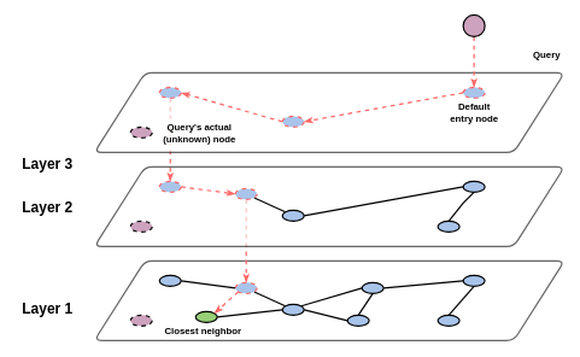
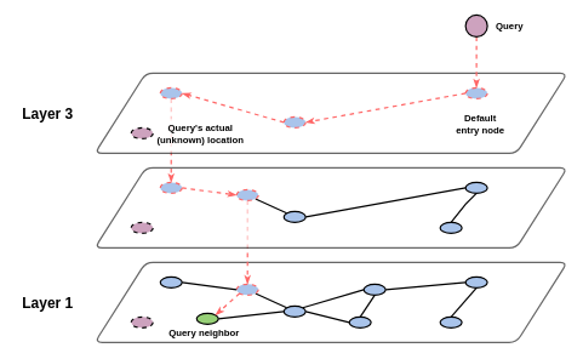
  <mxCell id="0" />
  <mxCell id="1" parent="0" />
  <mxCell id="2" value="" style="shape=parallelogram;perimeter=parallelogramPerimeter;whiteSpace=wrap;html=1;fixedSize=1;strokeColor=#000000;fillColor=#FFFFFF;strokeWidth=2;size=70;rounded=1;opacity=60;" parent="1" vertex="1"><mxGeometry x="130" y="360" width="650" height="110" as="geometry" /></mxCell>
  <mxCell id="3" style="edgeStyle=none;shape=connector;rounded=0;orthogonalLoop=1;jettySize=auto;html=1;exitX=0.5;exitY=1;exitDx=0;exitDy=0;entryX=0.5;entryY=0;entryDx=0;entryDy=0;dashed=1;strokeColor=#FF6666;strokeWidth=2;align=center;verticalAlign=middle;fontFamily=Helvetica;fontSize=11;fontColor=default;labelBackgroundColor=default;endArrow=classicThin;endFill=1;" parent="1" source="13" target="24" edge="1"><mxGeometry relative="1" as="geometry" /></mxCell>
  <mxCell id="4" value="" style="shape=parallelogram;perimeter=parallelogramPerimeter;whiteSpace=wrap;html=1;fixedSize=1;strokeColor=#000000;fillColor=#FFFFFF;strokeWidth=2;size=70;rounded=1;opacity=60;" parent="1" vertex="1"><mxGeometry x="130" y="230" width="650" height="110" as="geometry" /></mxCell>
  <mxCell id="5" style="edgeStyle=none;shape=connector;rounded=0;orthogonalLoop=1;jettySize=auto;html=1;exitX=0.5;exitY=1;exitDx=0;exitDy=0;entryX=0.5;entryY=0;entryDx=0;entryDy=0;strokeColor=#FF6666;strokeWidth=2;align=center;verticalAlign=middle;fontFamily=Helvetica;fontSize=11;fontColor=default;labelBackgroundColor=default;endArrow=classicThin;endFill=1;dashed=1;" parent="1" source="11" target="19" edge="1"><mxGeometry relative="1" as="geometry" /></mxCell>
  <mxCell id="6" value="" style="shape=parallelogram;perimeter=parallelogramPerimeter;whiteSpace=wrap;html=1;fixedSize=1;strokeColor=#000000;fillColor=light-dark(#ffffff, #121212);strokeWidth=2;size=70;rounded=1;opacity=60;" parent="1" vertex="1"><mxGeometry x="130" y="100" width="650" height="110" as="geometry" /></mxCell>
  <mxCell id="7" style="edgeStyle=none;shape=connector;rounded=0;orthogonalLoop=1;jettySize=auto;html=1;exitX=0;exitY=0.5;exitDx=0;exitDy=0;entryX=1;entryY=0.5;entryDx=0;entryDy=0;dashed=1;strokeColor=#FF6666;strokeWidth=2;align=center;verticalAlign=middle;fontFamily=Helvetica;fontSize=11;fontColor=default;labelBackgroundColor=default;endArrow=classicThin;endFill=1;" edge="1" parent="1" source="8" target="11"><mxGeometry relative="1" as="geometry" /></mxCell>
  <mxCell id="8" value="" style="ellipse;whiteSpace=wrap;html=1;strokeWidth=2;fillColor=#A9C4EB;strokeColor=#FF6666;dashed=1;" parent="1" vertex="1"><mxGeometry x="390" y="160" width="30" height="15" as="geometry" /></mxCell>
  <mxCell id="9" style="edgeStyle=none;shape=connector;rounded=0;orthogonalLoop=1;jettySize=auto;html=1;exitX=0;exitY=0.5;exitDx=0;exitDy=0;entryX=1;entryY=0.5;entryDx=0;entryDy=0;dashed=1;strokeColor=#FF6666;strokeWidth=2;align=center;verticalAlign=middle;fontFamily=Helvetica;fontSize=11;fontColor=default;labelBackgroundColor=default;endArrow=classicThin;endFill=1;" edge="1" parent="1" source="10" target="8"><mxGeometry relative="1" as="geometry" /></mxCell>
  <mxCell id="10" value="" style="ellipse;whiteSpace=wrap;html=1;strokeWidth=2;fillColor=#A9C4EB;dashed=1;strokeColor=#FF6666;" parent="1" vertex="1"><mxGeometry x="640" y="120" width="30" height="15" as="geometry" /></mxCell>
  <mxCell id="11" value="" style="ellipse;whiteSpace=wrap;html=1;strokeWidth=2;fillColor=#A9C4EB;dashed=1;strokeColor=#FF6666;" parent="1" vertex="1"><mxGeometry x="220" y="120" width="30" height="15" as="geometry" /></mxCell>
  <mxCell id="12" style="rounded=0;orthogonalLoop=1;jettySize=auto;html=1;exitX=0;exitY=0;exitDx=0;exitDy=0;entryX=1;entryY=1;entryDx=0;entryDy=0;endArrow=none;endFill=0;strokeWidth=2;" parent="1" source="15" target="13" edge="1"><mxGeometry relative="1" as="geometry" /></mxCell>
  <mxCell id="13" value="" style="ellipse;whiteSpace=wrap;html=1;strokeWidth=2;fillColor=#A9C4EB;strokeColor=#FF6666;dashed=1;" parent="1" vertex="1"><mxGeometry x="325" y="260" width="30" height="15" as="geometry" /></mxCell>
  <mxCell id="14" style="edgeStyle=none;shape=connector;rounded=0;orthogonalLoop=1;jettySize=auto;html=1;exitX=1;exitY=0.5;exitDx=0;exitDy=0;entryX=0;entryY=0.5;entryDx=0;entryDy=0;strokeColor=default;strokeWidth=2;align=center;verticalAlign=middle;fontFamily=Helvetica;fontSize=11;fontColor=default;labelBackgroundColor=default;endArrow=none;endFill=0;" parent="1" source="15" target="17" edge="1"><mxGeometry relative="1" as="geometry" /></mxCell>
  <mxCell id="15" value="" style="ellipse;whiteSpace=wrap;html=1;strokeWidth=2;fillColor=#A9C4EB;" parent="1" vertex="1"><mxGeometry x="390" y="290" width="30" height="15" as="geometry" /></mxCell>
  <mxCell id="16" style="edgeStyle=none;shape=connector;rounded=0;orthogonalLoop=1;jettySize=auto;html=1;exitX=0.5;exitY=1;exitDx=0;exitDy=0;entryX=0.5;entryY=0;entryDx=0;entryDy=0;strokeColor=default;strokeWidth=2;align=center;verticalAlign=middle;fontFamily=Helvetica;fontSize=11;fontColor=default;labelBackgroundColor=default;endArrow=none;endFill=0;" parent="1" source="17" target="18" edge="1"><mxGeometry relative="1" as="geometry"><Array as="points"><mxPoint x="640" y="280" /></Array></mxGeometry></mxCell>
  <mxCell id="17" value="" style="ellipse;whiteSpace=wrap;html=1;strokeWidth=2;fillColor=#A9C4EB;" parent="1" vertex="1"><mxGeometry x="640" y="250" width="30" height="15" as="geometry" /></mxCell>
  <mxCell id="18" value="" style="ellipse;whiteSpace=wrap;html=1;strokeWidth=2;fillColor=#A9C4EB;" parent="1" vertex="1"><mxGeometry x="605" y="305" width="30" height="15" as="geometry" /></mxCell>
  <mxCell id="19" value="" style="ellipse;whiteSpace=wrap;html=1;strokeWidth=2;fillColor=#A9C4EB;dashed=1;strokeColor=#FF6666;" parent="1" vertex="1"><mxGeometry x="220" y="250" width="30" height="15" as="geometry" /></mxCell>
  <mxCell id="20" style="rounded=0;orthogonalLoop=1;jettySize=auto;html=1;exitX=0;exitY=0;exitDx=0;exitDy=0;entryX=1;entryY=1;entryDx=0;entryDy=0;endArrow=none;endFill=0;strokeWidth=2;" parent="1" source="27" target="24" edge="1"><mxGeometry relative="1" as="geometry" /></mxCell>
  <mxCell id="21" style="edgeStyle=none;shape=connector;rounded=0;orthogonalLoop=1;jettySize=auto;html=1;exitX=1;exitY=0.5;exitDx=0;exitDy=0;entryX=0;entryY=0.5;entryDx=0;entryDy=0;strokeColor=default;strokeWidth=2;align=center;verticalAlign=middle;fontFamily=Helvetica;fontSize=11;fontColor=default;labelBackgroundColor=default;endArrow=none;endFill=0;" parent="1" source="22" target="27" edge="1"><mxGeometry relative="1" as="geometry" /></mxCell>
  <mxCell id="22" value="" style="ellipse;whiteSpace=wrap;html=1;strokeWidth=2;fillColor=#97D077;" parent="1" vertex="1"><mxGeometry x="270" y="430" width="30" height="15" as="geometry" /></mxCell>
  <mxCell id="23" style="edgeStyle=none;shape=connector;rounded=0;orthogonalLoop=1;jettySize=auto;html=1;exitX=0;exitY=1;exitDx=0;exitDy=0;entryX=1;entryY=0;entryDx=0;entryDy=0;dashed=1;strokeColor=#FF6666;strokeWidth=2;align=center;verticalAlign=middle;fontFamily=Helvetica;fontSize=11;fontColor=default;labelBackgroundColor=default;endArrow=classicThin;endFill=1;" parent="1" source="24" target="22" edge="1"><mxGeometry relative="1" as="geometry" /></mxCell>
  <mxCell id="24" value="" style="ellipse;whiteSpace=wrap;html=1;strokeWidth=2;fillColor=#A9C4EB;dashed=1;strokeColor=#FF6666;" parent="1" vertex="1"><mxGeometry x="325" y="390" width="30" height="15" as="geometry" /></mxCell>
  <mxCell id="25" style="rounded=0;orthogonalLoop=1;jettySize=auto;html=1;exitX=1;exitY=0;exitDx=0;exitDy=0;entryX=0;entryY=0.5;entryDx=0;entryDy=0;strokeWidth=2;endArrow=none;endFill=0;" parent="1" source="27" target="32" edge="1"><mxGeometry relative="1" as="geometry" /></mxCell>
  <mxCell id="26" style="edgeStyle=none;shape=connector;rounded=0;orthogonalLoop=1;jettySize=auto;html=1;exitX=1;exitY=0.5;exitDx=0;exitDy=0;entryX=0;entryY=0.5;entryDx=0;entryDy=0;strokeColor=default;strokeWidth=2;align=center;verticalAlign=middle;fontFamily=Helvetica;fontSize=11;fontColor=default;labelBackgroundColor=default;endArrow=none;endFill=0;" parent="1" source="27" target="36" edge="1"><mxGeometry relative="1" as="geometry" /></mxCell>
  <mxCell id="27" value="" style="ellipse;whiteSpace=wrap;html=1;strokeWidth=2;fillColor=#A9C4EB;" parent="1" vertex="1"><mxGeometry x="390" y="420" width="30" height="15" as="geometry" /></mxCell>
  <mxCell id="28" style="edgeStyle=none;shape=connector;rounded=0;orthogonalLoop=1;jettySize=auto;html=1;exitX=0.5;exitY=1;exitDx=0;exitDy=0;entryX=0.5;entryY=0;entryDx=0;entryDy=0;strokeColor=default;strokeWidth=2;align=center;verticalAlign=middle;fontFamily=Helvetica;fontSize=11;fontColor=default;labelBackgroundColor=default;endArrow=none;endFill=0;" parent="1" source="29" target="30" edge="1"><mxGeometry relative="1" as="geometry"><Array as="points" /></mxGeometry></mxCell>
  <mxCell id="29" value="" style="ellipse;whiteSpace=wrap;html=1;strokeWidth=2;fillColor=#A9C4EB;" parent="1" vertex="1"><mxGeometry x="640" y="380" width="30" height="15" as="geometry" /></mxCell>
  <mxCell id="30" value="" style="ellipse;whiteSpace=wrap;html=1;strokeWidth=2;fillColor=#A9C4EB;" parent="1" vertex="1"><mxGeometry x="605" y="435" width="30" height="15" as="geometry" /></mxCell>
  <mxCell id="31" style="edgeStyle=none;shape=connector;rounded=0;orthogonalLoop=1;jettySize=auto;html=1;exitX=1;exitY=0.5;exitDx=0;exitDy=0;entryX=0;entryY=0.5;entryDx=0;entryDy=0;strokeColor=default;strokeWidth=2;align=center;verticalAlign=middle;fontFamily=Helvetica;fontSize=11;fontColor=default;labelBackgroundColor=default;endArrow=none;endFill=0;" parent="1" source="32" target="29" edge="1"><mxGeometry relative="1" as="geometry" /></mxCell>
  <mxCell id="32" value="" style="ellipse;whiteSpace=wrap;html=1;strokeWidth=2;fillColor=#A9C4EB;" parent="1" vertex="1"><mxGeometry x="500" y="390" width="30" height="15" as="geometry" /></mxCell>
  <mxCell id="33" style="rounded=0;orthogonalLoop=1;jettySize=auto;html=1;exitX=1;exitY=0.5;exitDx=0;exitDy=0;entryX=0;entryY=0.5;entryDx=0;entryDy=0;shape=wire;dashed=1;endArrow=none;endFill=0;jumpStyle=arc;strokeWidth=2;" parent="1" source="34" target="24" edge="1"><mxGeometry relative="1" as="geometry" /></mxCell>
  <mxCell id="34" value="" style="ellipse;whiteSpace=wrap;html=1;strokeWidth=2;fillColor=#A9C4EB;" parent="1" vertex="1"><mxGeometry x="220" y="380" width="30" height="15" as="geometry" /></mxCell>
  <mxCell id="35" style="edgeStyle=none;shape=connector;rounded=0;orthogonalLoop=1;jettySize=auto;html=1;exitX=0.5;exitY=0;exitDx=0;exitDy=0;entryX=0.5;entryY=1;entryDx=0;entryDy=0;strokeColor=default;strokeWidth=2;align=center;verticalAlign=middle;fontFamily=Helvetica;fontSize=11;fontColor=default;labelBackgroundColor=default;endArrow=none;endFill=0;" parent="1" source="36" target="32" edge="1"><mxGeometry relative="1" as="geometry" /></mxCell>
  <mxCell id="36" value="" style="ellipse;whiteSpace=wrap;html=1;strokeWidth=2;fillColor=#A9C4EB;" parent="1" vertex="1"><mxGeometry x="480" y="435" width="30" height="15" as="geometry" /></mxCell>
  <mxCell id="37" value="" style="ellipse;whiteSpace=wrap;html=1;strokeWidth=2;fillColor=#CDA2BE;dashed=1;" parent="1" vertex="1"><mxGeometry x="180" y="435" width="30" height="15" as="geometry" /></mxCell>
  <mxCell id="38" value="" style="ellipse;whiteSpace=wrap;html=1;strokeWidth=2;fillColor=#CDA2BE;dashed=1;" parent="1" vertex="1"><mxGeometry x="180" y="305" width="30" height="15" as="geometry" /></mxCell>
  <mxCell id="39" style="edgeStyle=none;shape=connector;rounded=0;orthogonalLoop=1;jettySize=auto;html=1;exitX=1;exitY=0.5;exitDx=0;exitDy=0;entryX=0;entryY=0.5;entryDx=0;entryDy=0;dashed=1;strokeColor=#FF6666;strokeWidth=2;align=center;verticalAlign=middle;fontFamily=Helvetica;fontSize=11;fontColor=default;labelBackgroundColor=default;endArrow=classicThin;endFill=1;" parent="1" source="19" target="13" edge="1"><mxGeometry relative="1" as="geometry"><mxPoint x="290" y="260" as="sourcePoint" /><mxPoint x="365" y="270" as="targetPoint" /></mxGeometry></mxCell>
- <mxCell id="40" value="&lt;font style=&quot;font-size: 20px;&quot;&gt;&lt;b&gt;Layer 3&lt;/b&gt;&lt;/font&gt;" style="text;html=1;align=center;verticalAlign=middle;resizable=0;points=[];autosize=1;strokeColor=none;fillColor=light-dark(#fff2cc, transparent);fontFamily=Helvetica;fontSize=11;fontColor=default;labelBackgroundColor=default;opacity=0;" parent="1" vertex="1"><mxGeometry x="20" y="205" width="90" height="40" as="geometry" /></mxCell>
- <mxCell id="41" value="&lt;font style=&quot;font-size: 20px;&quot;&gt;&lt;b&gt;Layer 2&lt;/b&gt;&lt;/font&gt;" style="text;html=1;align=center;verticalAlign=middle;resizable=0;points=[];autosize=1;strokeColor=none;fillColor=none;fontFamily=Helvetica;fontSize=11;fontColor=default;labelBackgroundColor=default;opacity=0;" parent="1" vertex="1"><mxGeometry y="265" width="90" height="40" as="geometry" x="20" /></mxCell>
- <mxCell id="42" value="&lt;font style=&quot;font-size: 20px;&quot;&gt;&lt;b&gt;Layer 1&lt;/b&gt;&lt;/font&gt;" style="text;html=1;align=center;verticalAlign=middle;resizable=0;points=[];autosize=1;strokeColor=#d6b656;fillColor=light-dark(#fff2cc, transparent);fontFamily=Helvetica;fontSize=11;labelBackgroundColor=default;opacity=0;" parent="1" vertex="1"><mxGeometry x="20" y="395" width="90" height="60" as="geometry" /></mxCell>
- <mxCell id="43" value="&lt;div&gt;&lt;b&gt;&lt;font style=&quot;font-size: 13px;&quot;&gt;Default&lt;/font&gt;&lt;/b&gt;&lt;/div&gt;&lt;div&gt;&lt;b&gt;&lt;font style=&quot;font-size: 13px;&quot;&gt;e&lt;/font&gt;&lt;/b&gt;&lt;font style=&quot;font-size: 13px;&quot;&gt;&lt;b&gt;&lt;font&gt;ntry node&lt;/font&gt;&lt;/b&gt;&lt;/font&gt;&lt;/div&gt;" style="text;html=1;align=center;verticalAlign=middle;resizable=0;points=[];autosize=1;strokeColor=none;fillColor=none;" vertex="1" parent="1"><mxGeometry x="610" y="135" width="90" height="40" as="geometry" /></mxCell>
- <mxCell id="44" value="&lt;div&gt;&lt;font style=&quot;font-size: 13px;&quot;&gt;&lt;b&gt;Query's actual&lt;/b&gt;&lt;/font&gt;&lt;/div&gt;&lt;div&gt;&lt;font style=&quot;font-size: 13px;&quot;&gt;&lt;b&gt;(unknown) node&lt;/b&gt;&lt;/font&gt;&lt;/div&gt;" style="text;html=1;align=center;verticalAlign=middle;resizable=0;points=[];autosize=1;strokeColor=none;fillColor=default;opacity=60;" vertex="1" parent="1"><mxGeometry x="205" y="162.5" width="140" height="40" as="geometry" /></mxCell>
+ <mxCell id="40" value="&lt;font style=&quot;font-size: 20px;&quot;&gt;&lt;b&gt;Layer 3&lt;/b&gt;&lt;/font&gt;" style="text;html=1;align=center;verticalAlign=middle;resizable=0;points=[];autosize=1;strokeColor=none;fillColor=light-dark(#fff2cc, transparent);fontFamily=Helvetica;fontSize=11;fontColor=default;labelBackgroundColor=default;opacity=0;" parent="1" vertex="1"><mxGeometry y="135" width="90" height="40" as="geometry" x="20" /></mxCell>
+ <mxCell id="42" value="&lt;font style=&quot;font-size: 20px;&quot;&gt;&lt;b&gt;Layer 1&lt;/b&gt;&lt;/font&gt;" style="text;html=1;align=center;verticalAlign=middle;resizable=0;points=[];autosize=1;strokeColor=#d6b656;fillColor=light-dark(#fff2cc, transparent);fontFamily=Helvetica;fontSize=11;labelBackgroundColor=default;opacity=0;" parent="1" vertex="1"><mxGeometry y="395" width="90" height="40" as="geometry" x="20" /></mxCell>
+ <mxCell id="43" value="&lt;div&gt;&lt;b&gt;&lt;font style=&quot;font-size: 13px;&quot;&gt;Default&lt;/font&gt;&lt;/b&gt;&lt;/div&gt;&lt;div&gt;&lt;b&gt;&lt;font style=&quot;font-size: 13px;&quot;&gt;e&lt;/font&gt;&lt;/b&gt;&lt;font style=&quot;font-size: 13px;&quot;&gt;&lt;b&gt;&lt;font&gt;ntry node&lt;/font&gt;&lt;/b&gt;&lt;/font&gt;&lt;/div&gt;" style="text;html=1;align=center;verticalAlign=middle;resizable=0;points=[];autosize=1;strokeColor=none;fillColor=none;" vertex="1" parent="1"><mxGeometry x="615" y="150" width="90" height="40" as="geometry" /></mxCell>
+ <mxCell id="44" value="&lt;div&gt;&lt;font style=&quot;font-size: 13px;&quot;&gt;&lt;b&gt;Query's actual&lt;/b&gt;&lt;/font&gt;&lt;/div&gt;&lt;div&gt;&lt;font style=&quot;font-size: 13px;&quot;&gt;&lt;b&gt;(unknown) location&lt;/b&gt;&lt;/font&gt;&lt;/div&gt;" style="text;html=1;align=center;verticalAlign=middle;resizable=0;points=[];autosize=1;strokeColor=none;fillColor=default;opacity=60;" vertex="1" parent="1"><mxGeometry x="205" y="162.5" width="140" height="40" as="geometry" /></mxCell>
  <mxCell id="45" style="edgeStyle=none;shape=connector;rounded=0;orthogonalLoop=1;jettySize=auto;html=1;exitX=0.5;exitY=1;exitDx=0;exitDy=0;entryX=0.5;entryY=0;entryDx=0;entryDy=0;dashed=1;strokeColor=#FF6666;strokeWidth=2;align=center;verticalAlign=middle;fontFamily=Helvetica;fontSize=11;fontColor=default;labelBackgroundColor=default;endArrow=classicThin;endFill=1;" edge="1" parent="1" source="46" target="10"><mxGeometry relative="1" as="geometry" /></mxCell>
  <mxCell id="46" value="" style="ellipse;whiteSpace=wrap;html=1;strokeWidth=2;fillColor=#CDA2BE;" vertex="1" parent="1"><mxGeometry x="640" y="20" width="30" height="30" as="geometry" /></mxCell>
- <mxCell id="47" value="&lt;div align=&quot;left&quot;&gt;&lt;font style=&quot;font-size: 13px;&quot;&gt;&lt;b&gt;Query&lt;/b&gt;&lt;/font&gt;&lt;/div&gt;" style="text;html=1;align=left;verticalAlign=middle;resizable=0;points=[];autosize=1;strokeColor=none;fillColor=none;" vertex="1" parent="1"><mxGeometry x="735" y="60" width="60" height="30" as="geometry" /></mxCell>
- <mxCell id="48" value="&lt;div&gt;&lt;font style=&quot;font-size: 13px;&quot;&gt;&lt;b&gt;Closest neighbor&lt;/b&gt;&lt;/font&gt;&lt;/div&gt;" style="text;html=1;align=center;verticalAlign=middle;resizable=0;points=[];autosize=1;strokeColor=none;fillColor=none;" vertex="1" parent="1"><mxGeometry x="215" y="441" width="130" height="30" as="geometry" /></mxCell>
+ <mxCell id="47" value="&lt;div align=&quot;left&quot;&gt;&lt;font style=&quot;font-size: 13px;&quot;&gt;&lt;b&gt;Query&lt;/b&gt;&lt;/font&gt;&lt;/div&gt;" style="text;html=1;align=left;verticalAlign=middle;resizable=0;points=[];autosize=1;strokeColor=none;fillColor=none;" vertex="1" parent="1"><mxGeometry x="680" y="20" width="60" height="30" as="geometry" /></mxCell>
+ <mxCell id="48" value="&lt;div&gt;&lt;font style=&quot;font-size: 13px;&quot;&gt;&lt;b&gt;Query neighbor&lt;/b&gt;&lt;/font&gt;&lt;/div&gt;" style="text;html=1;align=center;verticalAlign=middle;resizable=0;points=[];autosize=1;strokeColor=none;fillColor=none;" vertex="1" parent="1"><mxGeometry x="215" y="441" width="130" height="30" as="geometry" /></mxCell>
  <mxCell id="49" value="" style="ellipse;whiteSpace=wrap;html=1;strokeWidth=2;fillColor=#CDA2BE;dashed=1;" parent="1" vertex="1"><mxGeometry x="180" y="175" width="30" height="15" as="geometry" /></mxCell>
